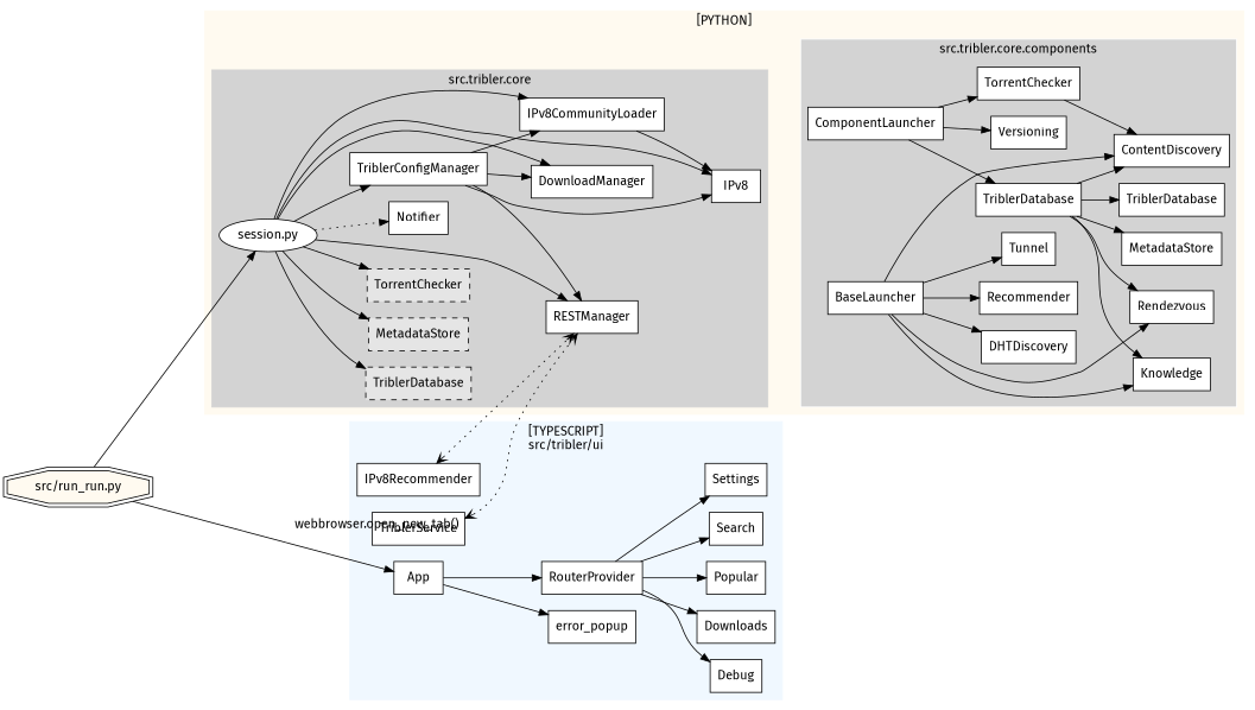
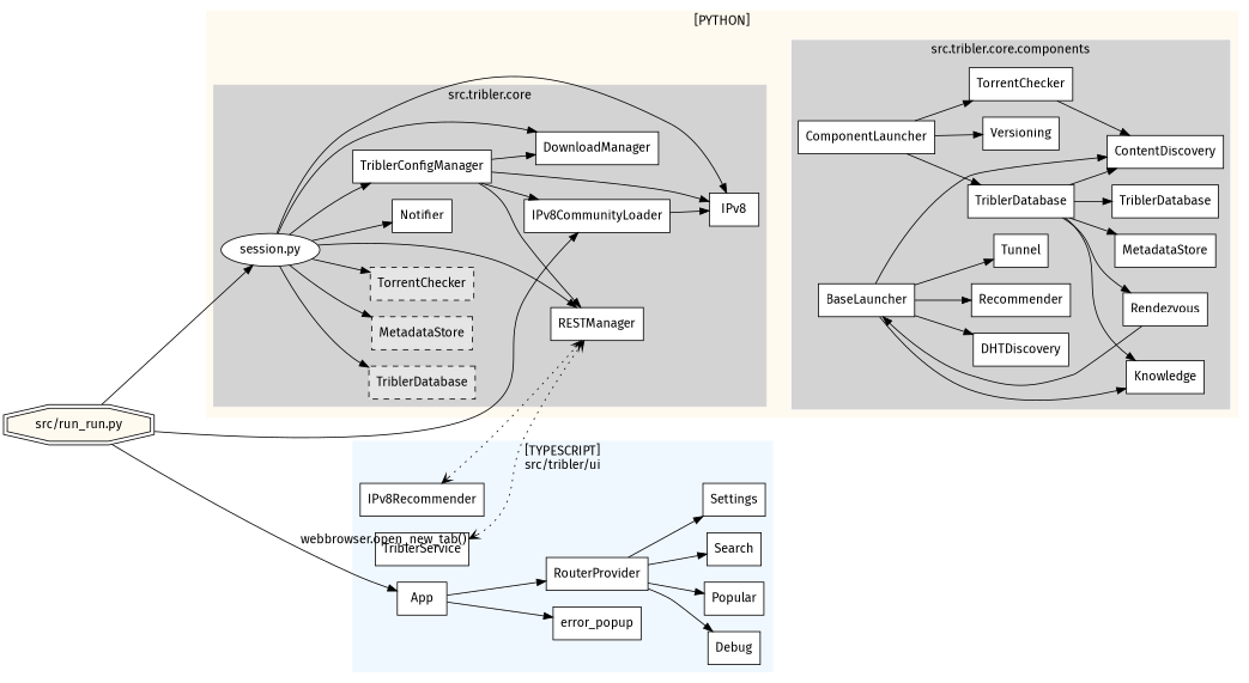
  digraph {
    compound=true
    fontname="Fira Sans"
    forcelabels=true
    rankdir=LR
    node [color=black fillcolor=white fontname="Fira Sans" style=filled shape=rectangle]
    edge [fontname="Fira Sans"]
    n1 [label="session.py" shape=""]
    n2 [fillcolor=gray90 label=TriblerDatabase style="filled,dashed"]
    n3 [fillcolor=gray90 label=MetadataStore style="filled,dashed"]
    n4 [fillcolor=gray90 label=TorrentChecker style="filled,dashed"]
    n5 [label=TriblerConfigManager]
    n6 [label=Notifier]
    n7 [label=DownloadManager]
    n8 [label=RESTManager]
    n9 [label=IPv8CommunityLoader]
    n10 [label=IPv8]
    n11 [label=BaseLauncher]
    n12 [label=ComponentLauncher]
    n13 [label=DHTDiscovery]
    n14 [label=Recommender]
    n15 [label=Tunnel]
    n16 [label=ContentDiscovery]
    n17 [label=Knowledge]
    n18 [label=Rendezvous]
    n19 [label=Versioning]
    n20 [label=TriblerDatabase]
    n21 [label=TorrentChecker]
    n22 [label=TriblerDatabase]
    n23 [label=MetadataStore]
    n24 [label=App]
    n25 [label=error_popup]
    n26 [label=RouterProvider]
    n27 [label=IPv8Recommender]
    n28 [label=TriblerService]
    n29 [label=Debug]
-   n30 [label=Downloads]
    n31 [label=Popular]
    n32 [label=Search]
    n33 [label=Settings]
    n34 [fillcolor=floralwhite label="src/run_run.py" shape=doubleoctagon color=""]
    subgraph cluster_1 {
      color=floralwhite
      label="[PYTHON]"
      style=filled
      subgraph cluster_2 {
        color=lightgrey
        label="src.tribler.core"
        style=filled
        n1
        n2
        n3
        n4
        n5
        n6
        n7
        n8
        n9
        n10
      }
      subgraph cluster_3 {
        color=white
        fillcolor=lightgrey
        label="src.tribler.core.components"
        style=filled
        n13
        n14
        n15
        n16
        n17
        n18
        n19
        n20
        n21
        n22
        n23
        subgraph sub_4 {
          color=white
          fillcolor=lightgrey
          label="src.tribler.core.components"
          rank=same
          style=filled
          n11
          n12
        }
      }
    }
    subgraph cluster_5 {
      color=aliceblue
      label="[TYPESCRIPT]\nsrc/tribler/ui"
      style=filled
      n24
      n25
      n26
      n27
      n28
      n29
-     n30
      n31
      n32
      n33
    }
    n1 -> n2
    n1 -> n3
    n1 -> n4
    n1 -> n5
-   n1 -> n6 [style=dotted]
+   n1 -> n6
    n1 -> n7
    n1 -> n8
-   n1 -> n9
+   n34 -> n9
    n1 -> n10
    n5 -> n7
    n5 -> n8
    n5 -> n9
    n5 -> n10
    n9 -> n10
    n9 -> n12 [style=invis]
    n10 -> n11 [style=invis]
    n11 -> n13
    n11 -> n14
    n11 -> n15
    n11 -> n16
    n11 -> n17
-   n11 -> n18
+   n18 -> n11
    n12 -> n19
    n12 -> n20
    n12 -> n21
    n20 -> n16
    n20 -> n17
    n20 -> n18
    n20 -> n22
    n20 -> n23
    n21 -> n16
    n24 -> n25
    n24 -> n26
    n26 -> n29
-   n26 -> n30
    n26 -> n31
    n26 -> n32
    n26 -> n33
    n27 -> n8 [arrowhead=vee arrowtail=vee dir=both style=dotted]
    n28 -> n8 [arrowhead=vee arrowtail=vee dir=both style=dotted]
    n34 -> n1 [minlen=2]
    n34 -> n24 [headlabel="                       webbrowser.open_new_tab()" labeldistance=8 minlen=2]
  }
